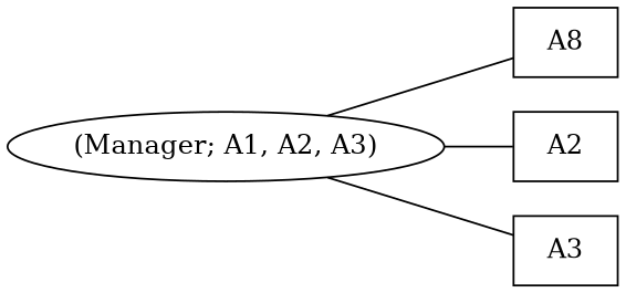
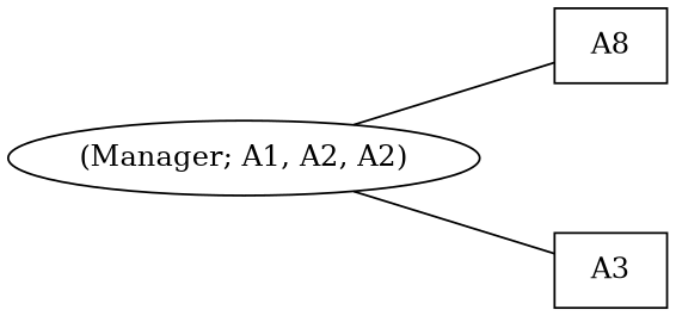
  digraph {
    rankdir=LR
    node [shape=box]
    edge [arrowhead=none]
    n1 [label=A8]
-   A2
    A3
-   "(Manager; A1, A2, A3)" [shape=oval]
+   "(Manager; A1, A2, A3)" [shape=oval label="(Manager; A1, A2, A2)"]
    subgraph sub_1 {
      rank=same
      n1
-     A2
      A3
    }
-   n1 -> A2 [style=invis arrowhead=""]
-   A2 -> A3 [style=invis arrowhead=""]
    "(Manager; A1, A2, A3)" -> n1
-   "(Manager; A1, A2, A3)" -> A2
    "(Manager; A1, A2, A3)" -> A3
  }
